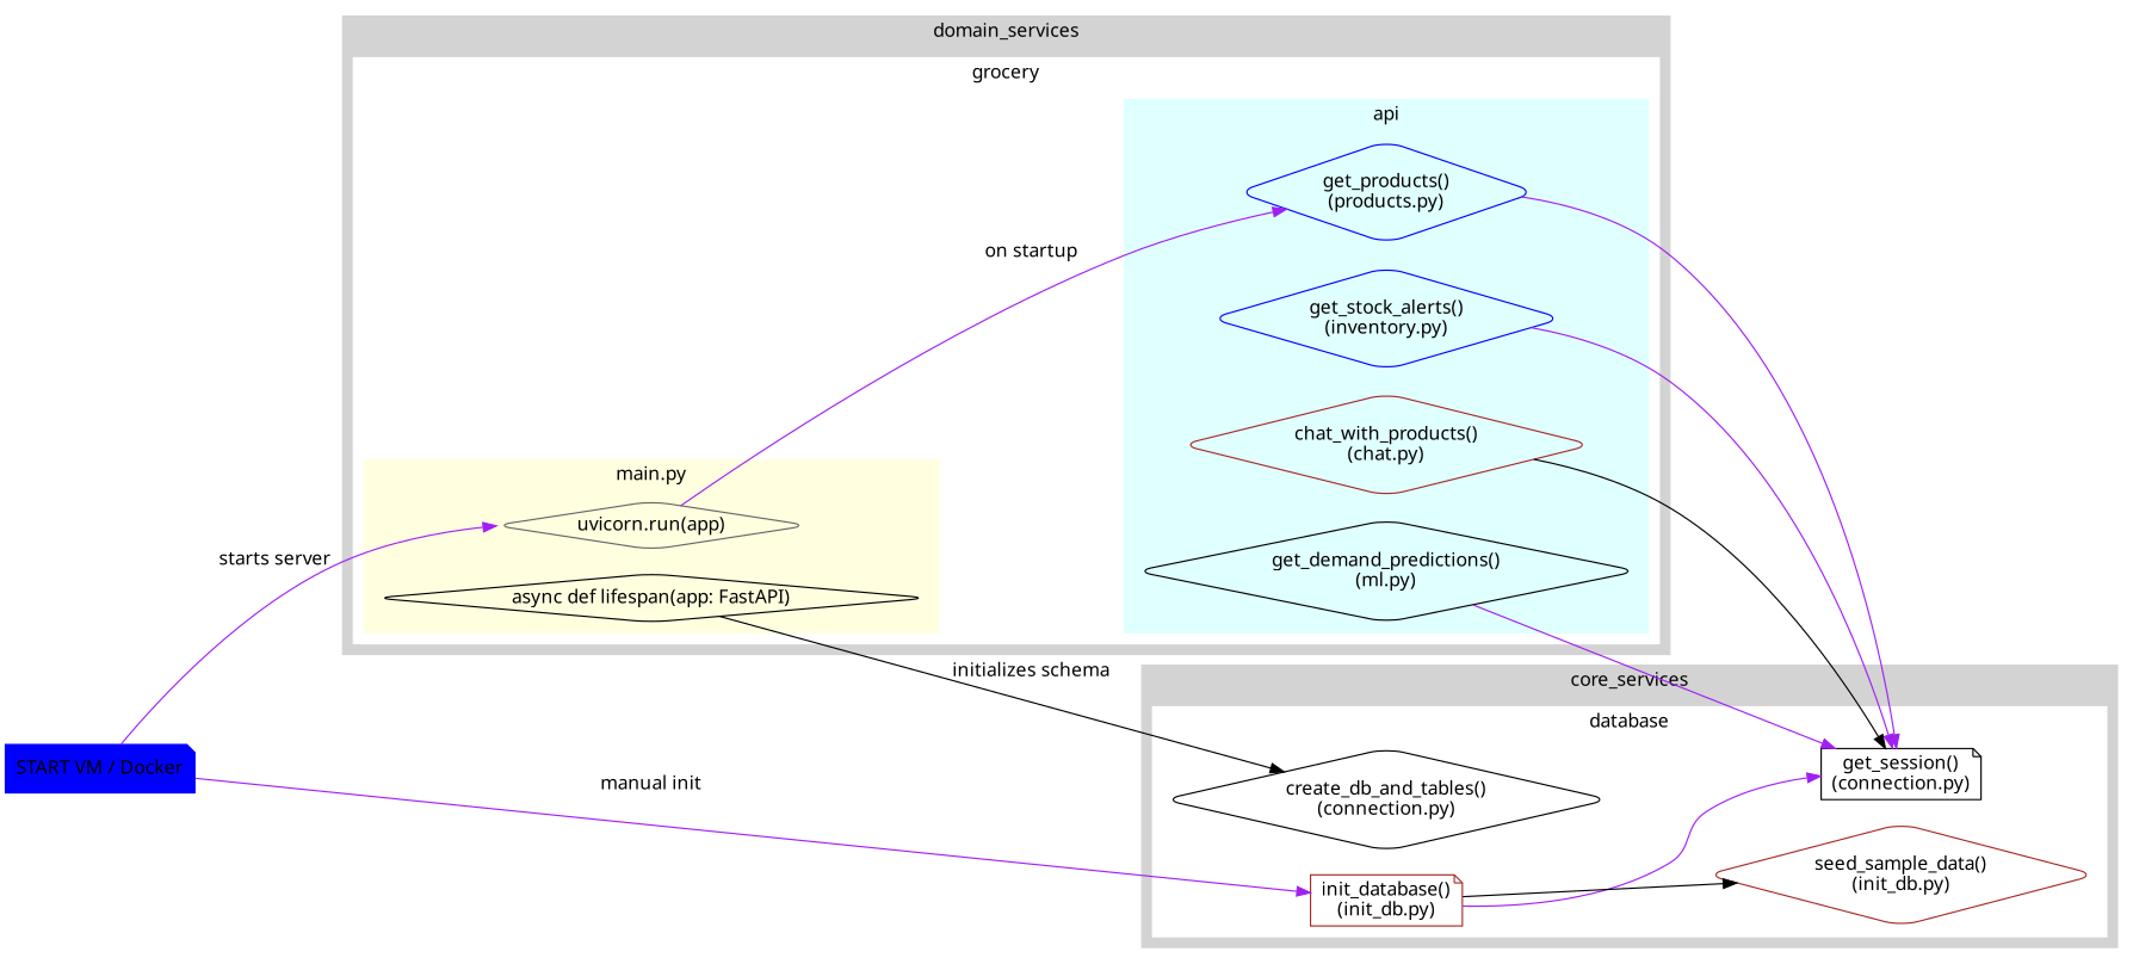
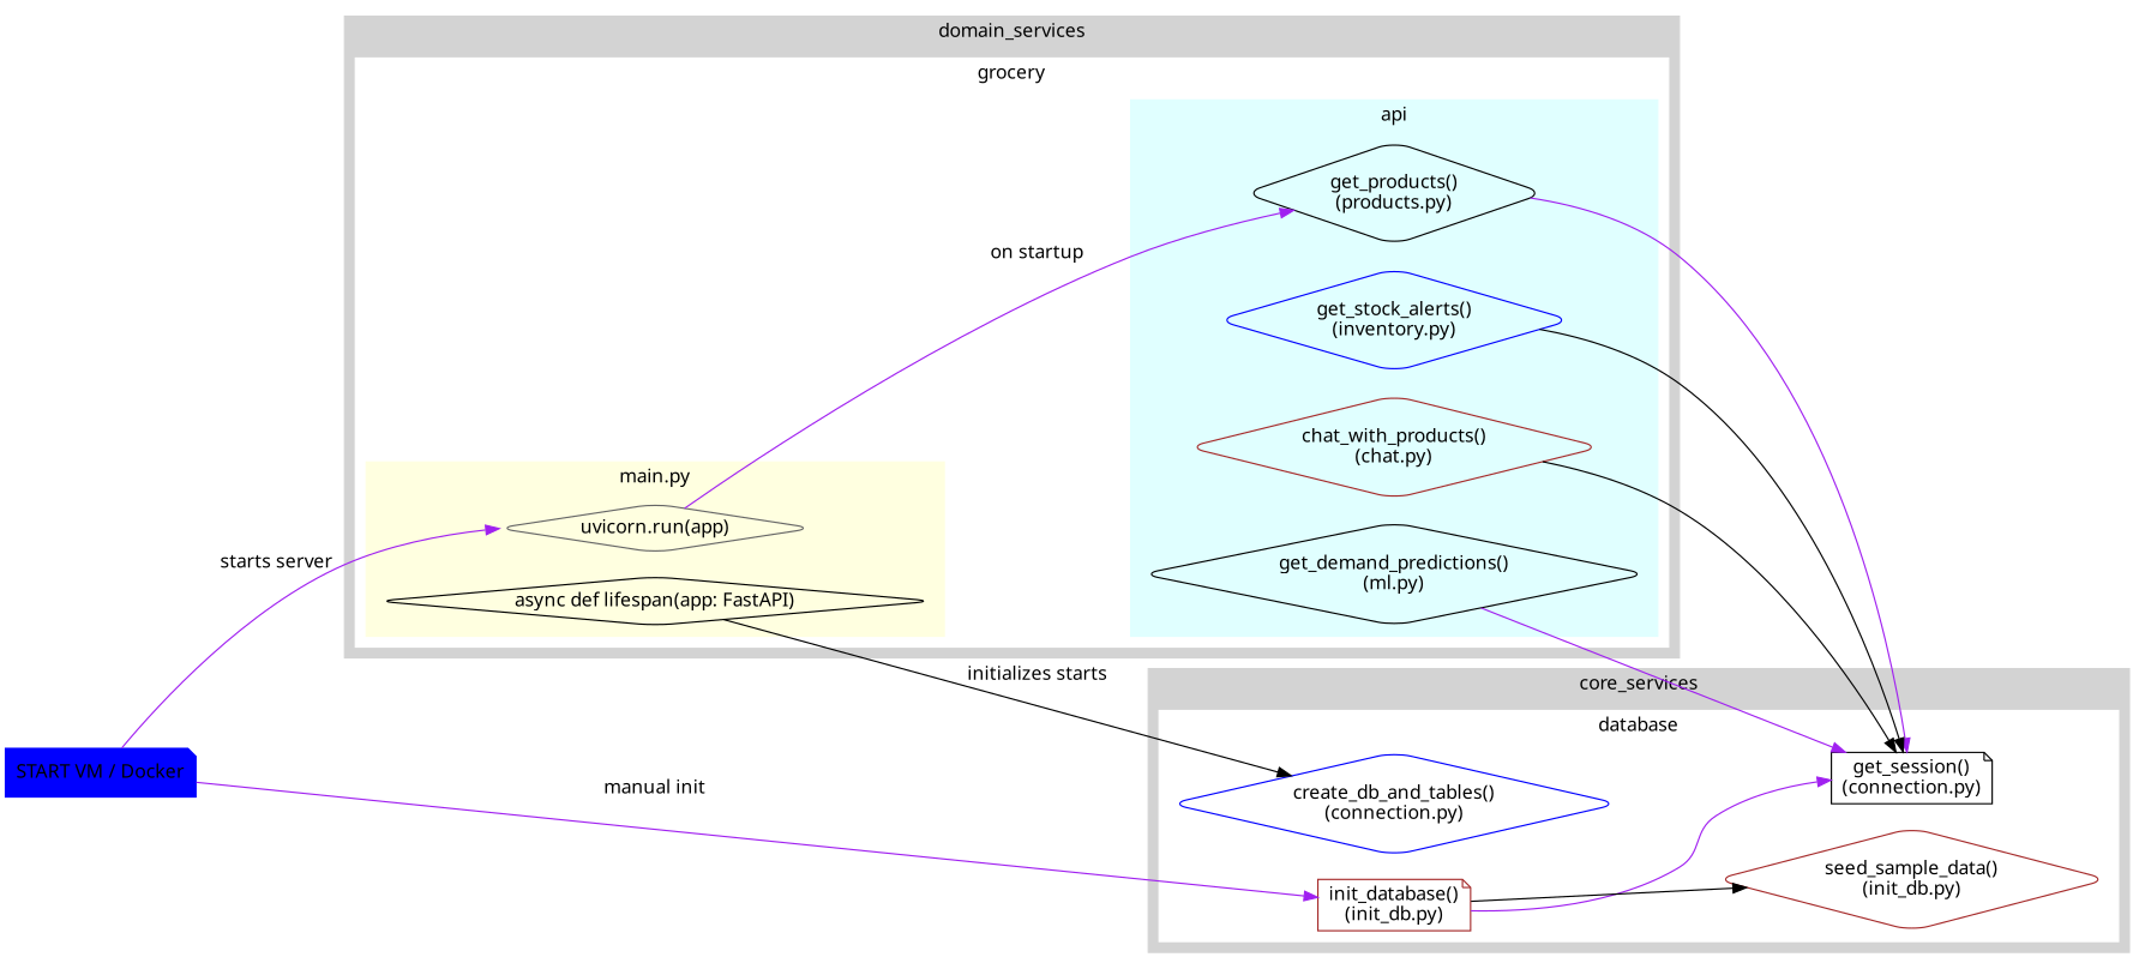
  digraph {
    fontname="Noto Sans"
    rankdir=LR
    node [color=black fontname="Noto Sans" shape=diamond style=rounded]
    edge [color=purple fontname="Noto Sans"]
-   n1 [label="create_db_and_tables()\n(connection.py)"]
+   n1 [color=blue label="create_db_and_tables()\n(connection.py)"]
    n2 [label="get_session()\n(connection.py)" shape=note]
    n3 [color=brown label="init_database()\n(init_db.py)" shape=note]
    n4 [color=brown label="seed_sample_data()\n(init_db.py)"]
    n5 [color=gray40 label="uvicorn.run(app)"]
    n6 [label="async def lifespan(app: FastAPI)"]
-   n7 [color=blue label="get_products()\n(products.py)"]
+   n7 [label="get_products()\n(products.py)"]
    n8 [color=blue label="get_stock_alerts()\n(inventory.py)"]
    n9 [color=brown label="chat_with_products()\n(chat.py)"]
    n10 [label="get_demand_predictions()\n(ml.py)"]
    n11 [color=blue label="START VM / Docker" shape=note style=filled]
    subgraph cluster_1 {
      color=lightgrey
      label=core_services
      style=filled
      subgraph cluster_2 {
        color=white
        label=database
        style=filled
        n1
        n2
        n3
        n4
      }
    }
    subgraph cluster_3 {
      color=lightgrey
      label=domain_services
      style=filled
      subgraph cluster_4 {
        color=white
        label=grocery
        style=filled
        subgraph cluster_5 {
          color=lightyellow
          label="main.py"
          style=filled
          n5
          n6
        }
        subgraph cluster_6 {
          color=lightcyan
          label=api
          style=filled
          n7
          n8
          n9
          n10
        }
      }
    }
    n3 -> n2
    n3 -> n4 [color=black]
    n5 -> n7 [label="on startup"]
-   n6 -> n1 [color=black label="initializes schema"]
+   n6 -> n1 [color=black label="initializes starts"]
    n7 -> n2
-   n8 -> n2
+   n8 -> n2 [color=black]
    n9 -> n2 [color=black]
    n10 -> n2
    n11 -> n3 [label="manual init"]
    n11 -> n5 [label="starts server"]
  }
